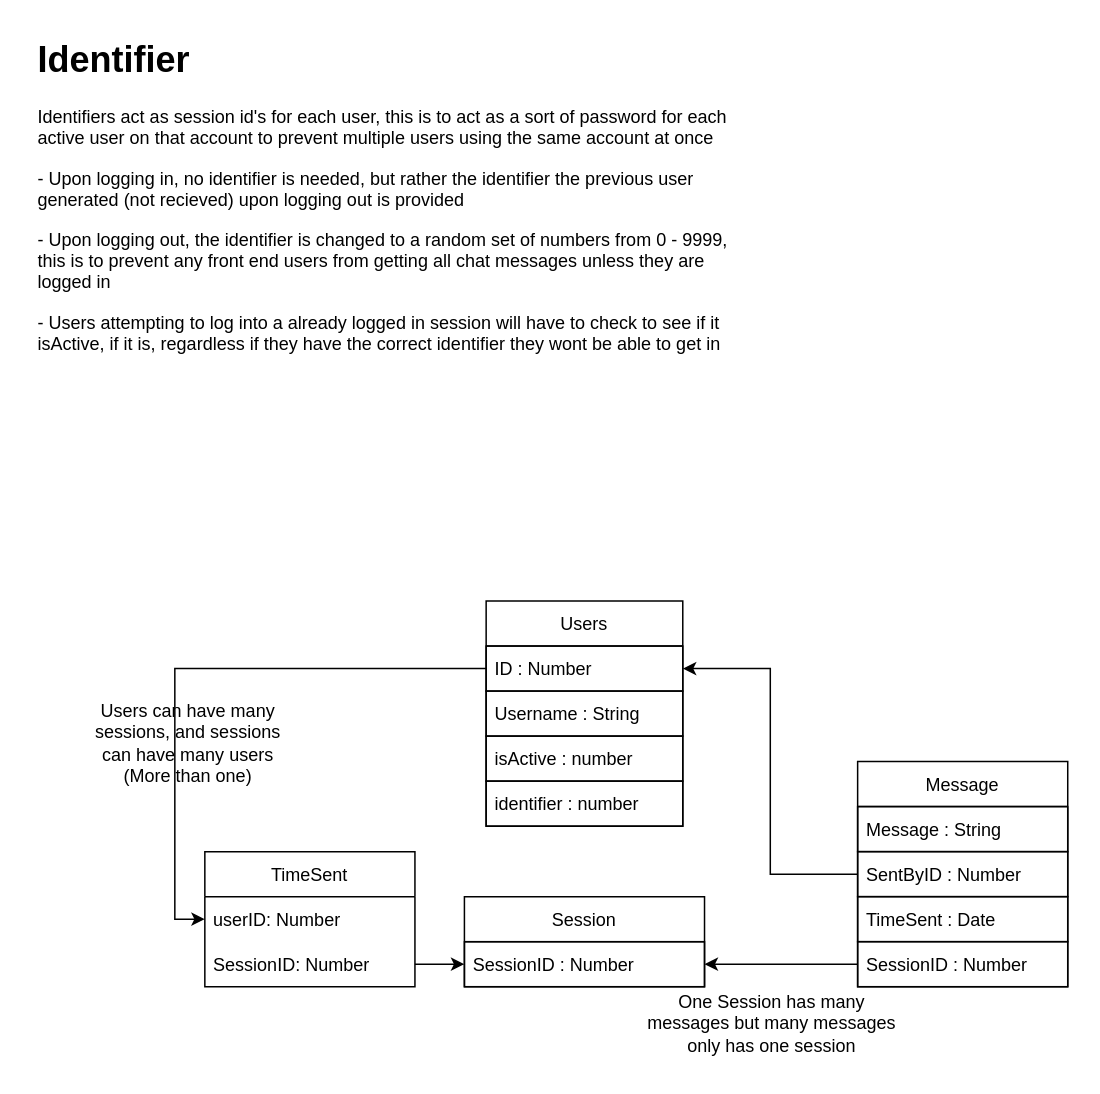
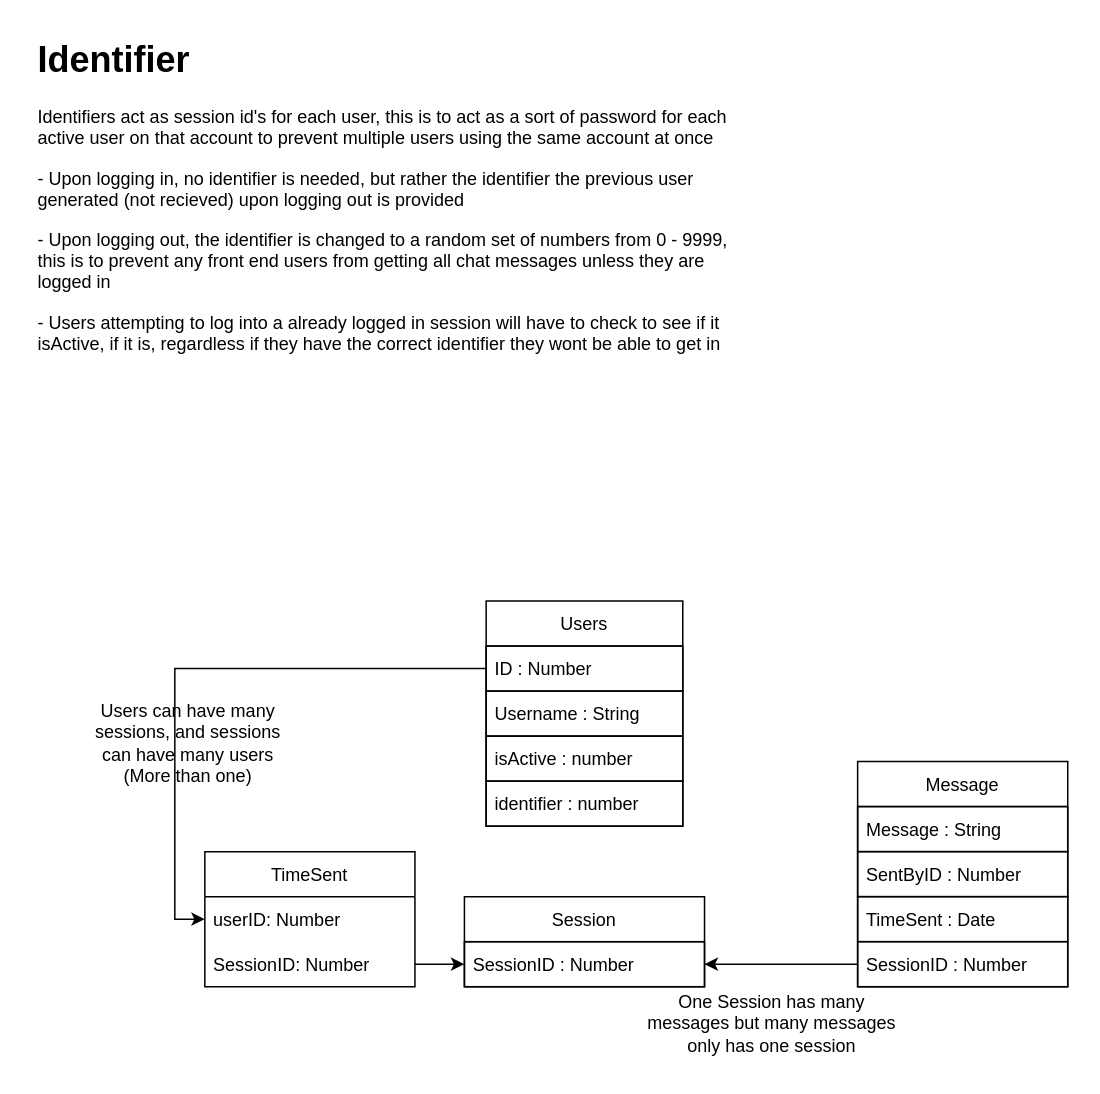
  <mxCell id="0" />
  <mxCell id="1" parent="0" />
  <mxCell id="2" value="Users" style="swimlane;fontStyle=0;childLayout=stackLayout;horizontal=1;startSize=30;horizontalStack=0;resizeParent=1;resizeParentMax=0;resizeLast=0;collapsible=1;marginBottom=0;strokeColor=default;" parent="1" vertex="1"><mxGeometry x="323.45" y="400" width="131.03" height="150" as="geometry"><mxRectangle x="447" y="380" width="70" height="30" as="alternateBounds" /></mxGeometry></mxCell>
  <mxCell id="3" value="ID : Number" style="text;strokeColor=default;fillColor=none;align=left;verticalAlign=middle;spacingLeft=4;spacingRight=4;overflow=hidden;points=[[0,0.5],[1,0.5]];portConstraint=eastwest;rotatable=0;" parent="2" vertex="1"><mxGeometry y="30" width="131.03" height="30" as="geometry" /></mxCell>
  <mxCell id="4" value="Username : String" style="text;strokeColor=default;fillColor=none;align=left;verticalAlign=middle;spacingLeft=4;spacingRight=4;overflow=hidden;points=[[0,0.5],[1,0.5]];portConstraint=eastwest;rotatable=0;" parent="2" vertex="1"><mxGeometry y="60" width="131.03" height="30" as="geometry" /></mxCell>
  <mxCell id="5" value="isActive : number" style="text;strokeColor=default;fillColor=none;align=left;verticalAlign=middle;spacingLeft=4;spacingRight=4;overflow=hidden;points=[[0,0.5],[1,0.5]];portConstraint=eastwest;rotatable=0;" parent="2" vertex="1"><mxGeometry y="90" width="131.03" height="30" as="geometry" /></mxCell>
  <mxCell id="6" value="identifier : number" style="text;strokeColor=default;fillColor=none;align=left;verticalAlign=middle;spacingLeft=4;spacingRight=4;overflow=hidden;points=[[0,0.5],[1,0.5]];portConstraint=eastwest;rotatable=0;" parent="2" vertex="1"><mxGeometry y="120" width="131.03" height="30" as="geometry" /></mxCell>
  <mxCell id="7" value="Message" style="swimlane;fontStyle=0;childLayout=stackLayout;horizontal=1;startSize=30;horizontalStack=0;resizeParent=1;resizeParentMax=0;resizeLast=0;collapsible=1;marginBottom=0;strokeColor=default;" parent="1" vertex="1"><mxGeometry x="571" y="507" width="140" height="150" as="geometry" /></mxCell>
  <mxCell id="8" value="Message : String" style="text;strokeColor=default;fillColor=none;align=left;verticalAlign=middle;spacingLeft=4;spacingRight=4;overflow=hidden;points=[[0,0.5],[1,0.5]];portConstraint=eastwest;rotatable=0;" parent="7" vertex="1"><mxGeometry y="30" width="140" height="30" as="geometry" /></mxCell>
  <mxCell id="9" value="SentByID : Number" style="text;strokeColor=default;fillColor=none;align=left;verticalAlign=middle;spacingLeft=4;spacingRight=4;overflow=hidden;points=[[0,0.5],[1,0.5]];portConstraint=eastwest;rotatable=0;" parent="7" vertex="1"><mxGeometry y="60" width="140" height="30" as="geometry" /></mxCell>
  <mxCell id="10" value="TimeSent : Date" style="text;strokeColor=default;fillColor=none;align=left;verticalAlign=middle;spacingLeft=4;spacingRight=4;overflow=hidden;points=[[0,0.5],[1,0.5]];portConstraint=eastwest;rotatable=0;" parent="7" vertex="1"><mxGeometry y="90" width="140" height="30" as="geometry" /></mxCell>
  <mxCell id="11" value="SessionID : Number" style="text;strokeColor=default;fillColor=none;align=left;verticalAlign=middle;spacingLeft=4;spacingRight=4;overflow=hidden;points=[[0,0.5],[1,0.5]];portConstraint=eastwest;rotatable=0;" parent="7" vertex="1"><mxGeometry y="120" width="140" height="30" as="geometry" /></mxCell>
  <mxCell id="12" value="Session" style="swimlane;fontStyle=0;childLayout=stackLayout;horizontal=1;startSize=30;horizontalStack=0;resizeParent=1;resizeParentMax=0;resizeLast=0;collapsible=1;marginBottom=0;" parent="1" vertex="1"><mxGeometry x="308.97" y="597" width="160" height="60" as="geometry"><mxRectangle x="20" y="430" width="80" height="30" as="alternateBounds" /></mxGeometry></mxCell>
  <mxCell id="13" value="SessionID : Number" style="text;strokeColor=default;fillColor=none;align=left;verticalAlign=middle;spacingLeft=4;spacingRight=4;overflow=hidden;points=[[0,0.5],[1,0.5]];portConstraint=eastwest;rotatable=0;" parent="12" vertex="1"><mxGeometry y="30" width="160" height="30" as="geometry" /></mxCell>
  <mxCell id="14" value="TimeSent" style="swimlane;fontStyle=0;childLayout=stackLayout;horizontal=1;startSize=30;horizontalStack=0;resizeParent=1;resizeParentMax=0;resizeLast=0;collapsible=1;marginBottom=0;" parent="1" vertex="1"><mxGeometry x="136" y="567" width="140" height="90" as="geometry" /></mxCell>
  <mxCell id="15" value="userID: Number" style="text;strokeColor=none;fillColor=none;align=left;verticalAlign=middle;spacingLeft=4;spacingRight=4;overflow=hidden;points=[[0,0.5],[1,0.5]];portConstraint=eastwest;rotatable=0;" parent="14" vertex="1"><mxGeometry y="30" width="140" height="30" as="geometry" /></mxCell>
  <mxCell id="16" value="SessionID: Number" style="text;strokeColor=none;fillColor=none;align=left;verticalAlign=middle;spacingLeft=4;spacingRight=4;overflow=hidden;points=[[0,0.5],[1,0.5]];portConstraint=eastwest;rotatable=0;" parent="14" vertex="1"><mxGeometry y="60" width="140" height="30" as="geometry" /></mxCell>
  <mxCell id="17" style="edgeStyle=orthogonalEdgeStyle;rounded=0;orthogonalLoop=1;jettySize=auto;html=1;exitX=1;exitY=0.5;exitDx=0;exitDy=0;entryX=0;entryY=0.5;entryDx=0;entryDy=0;" parent="1" source="16" target="13" edge="1"><mxGeometry relative="1" as="geometry" /></mxCell>
  <mxCell id="18" style="edgeStyle=orthogonalEdgeStyle;rounded=0;orthogonalLoop=1;jettySize=auto;html=1;exitX=0;exitY=0.5;exitDx=0;exitDy=0;entryX=1;entryY=0.5;entryDx=0;entryDy=0;" parent="1" source="11" target="13" edge="1"><mxGeometry relative="1" as="geometry" /></mxCell>
  <mxCell id="19" value="Users can have many sessions, and sessions can have many users (More than one)" style="text;html=1;strokeColor=none;fillColor=none;align=center;verticalAlign=middle;whiteSpace=wrap;rounded=0;" parent="1" vertex="1"><mxGeometry x="60" y="480" width="130" height="30" as="geometry" /></mxCell>
  <mxCell id="20" value="One Session has many messages but many messages only has one session" style="text;html=1;strokeColor=none;fillColor=none;align=center;verticalAlign=middle;whiteSpace=wrap;rounded=0;" parent="1" vertex="1"><mxGeometry x="424" y="657" width="180" height="50" as="geometry" /></mxCell>
- <mxCell id="21" style="edgeStyle=orthogonalEdgeStyle;rounded=0;orthogonalLoop=1;jettySize=auto;html=1;exitX=0;exitY=0.5;exitDx=0;exitDy=0;entryX=1;entryY=0.5;entryDx=0;entryDy=0;" parent="1" source="9" target="3" edge="1"><mxGeometry relative="1" as="geometry" /></mxCell>
  <mxCell id="22" style="edgeStyle=orthogonalEdgeStyle;rounded=0;orthogonalLoop=1;jettySize=auto;html=1;exitX=0;exitY=0.5;exitDx=0;exitDy=0;entryX=0;entryY=0.5;entryDx=0;entryDy=0;" parent="1" source="3" target="15" edge="1"><mxGeometry relative="1" as="geometry" /></mxCell>
  <mxCell id="23" value="&lt;h1&gt;Identifier&lt;/h1&gt;&lt;p&gt;Identifiers act as session id's for each user, this is to act as a sort of password for each active user on that account to prevent multiple users using the same account at once&lt;/p&gt;&lt;p&gt;- Upon logging in, no identifier is needed, but rather the identifier the previous user generated (not recieved) upon logging out is provided&lt;/p&gt;&lt;p&gt;- Upon logging out, the identifier is changed to a random set of numbers from 0 - 9999, this is to prevent any front end users from getting all chat messages unless they are logged in&lt;/p&gt;&lt;p&gt;- Users attempting to log into a already logged in session will have to check to see if it isActive, if it is, regardless if they have the correct identifier they wont be able to get in&lt;/p&gt;" style="text;html=1;strokeColor=none;fillColor=none;spacing=5;spacingTop=-20;whiteSpace=wrap;overflow=hidden;rounded=0;" parent="1" vertex="1"><mxGeometry x="20" y="20" width="470" height="330" as="geometry" /></mxCell>
